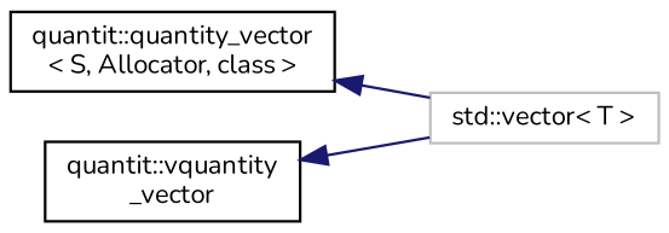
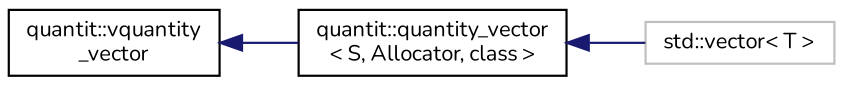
  digraph {
    fontname=Nunito
    rankdir=LR
    node [color=black fillcolor=white fontname=Nunito fontsize=10 shape=record style=filled]
    edge [color=midnightblue dir=back fontname=Nunito fontsize=10 labelfontname=Helvetica labelfontsize=10 style=solid]
    n1 [color=grey75 height=0.2 label="std::vector\< T \>" width=0.4]
    n2 [height=0.2 label="quantit::quantity_vector\l\< S, Allocator, class \>" width=0.4]
    n3 [height=0.2 label="quantit::vquantity\l_vector" width=0.4]
    n2 -> n1
-   n3 -> n1
+   n3 -> n2
  }
